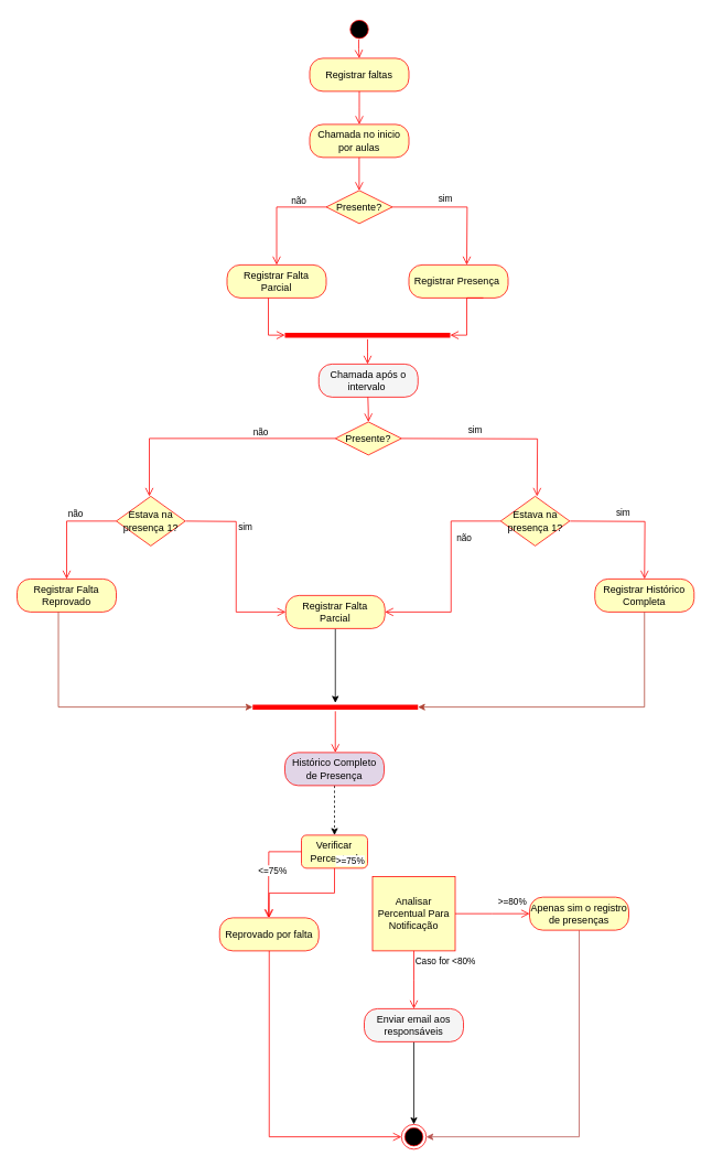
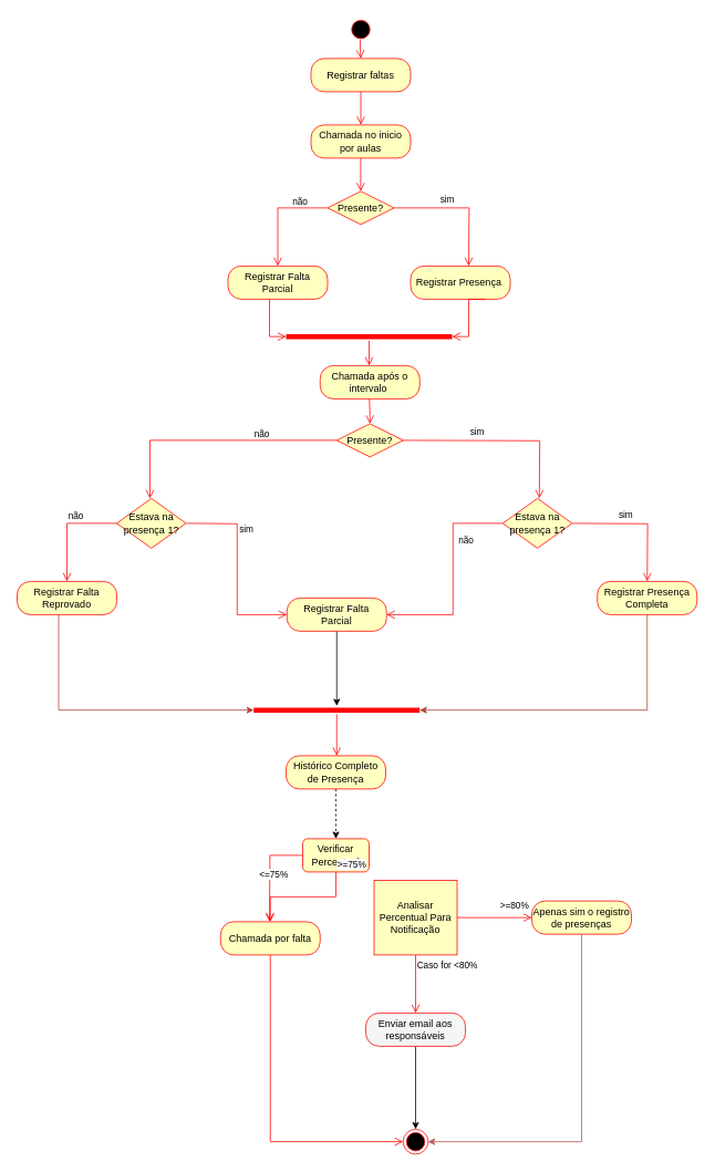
  <mxCell id="0" />
  <mxCell id="1" parent="0" />
  <mxCell id="2" value="" style="ellipse;html=1;shape=startState;fillColor=#000000;strokeColor=#ff0000;" parent="1" vertex="1"><mxGeometry x="419" y="20" width="30" height="30" as="geometry" /></mxCell>
  <mxCell id="3" value="" style="edgeStyle=orthogonalEdgeStyle;html=1;verticalAlign=bottom;endArrow=open;endSize=8;strokeColor=#ff0000;rounded=0;exitX=0.475;exitY=0.911;exitDx=0;exitDy=0;exitPerimeter=0;" parent="1" source="2" edge="1"><mxGeometry relative="1" as="geometry"><mxPoint x="434" y="70" as="targetPoint" /><Array as="points"><mxPoint x="433" y="59" /></Array></mxGeometry></mxCell>
  <mxCell id="4" value="Registrar faltas" style="rounded=1;whiteSpace=wrap;html=1;arcSize=40;fontColor=#000000;fillColor=#ffffc0;strokeColor=#ff0000;" parent="1" vertex="1"><mxGeometry x="374" y="70" width="120" height="40" as="geometry" /></mxCell>
  <mxCell id="5" value="" style="edgeStyle=orthogonalEdgeStyle;html=1;verticalAlign=bottom;endArrow=open;endSize=8;strokeColor=#ff0000;rounded=0;" parent="1" source="4" edge="1"><mxGeometry relative="1" as="geometry"><mxPoint x="434" y="150" as="targetPoint" /></mxGeometry></mxCell>
  <mxCell id="6" value="Chamada no inicio por aulas" style="rounded=1;whiteSpace=wrap;html=1;arcSize=40;fontColor=#000000;fillColor=#ffffc0;strokeColor=#ff0000;" parent="1" vertex="1"><mxGeometry x="374" y="150" width="120" height="40" as="geometry" /></mxCell>
  <mxCell id="7" value="Presente?" style="rhombus;whiteSpace=wrap;html=1;fontColor=#000000;fillColor=#ffffc0;strokeColor=#ff0000;" parent="1" vertex="1"><mxGeometry x="394" y="230" width="80" height="40" as="geometry" /></mxCell>
  <mxCell id="8" value="sim&amp;nbsp;" style="edgeStyle=orthogonalEdgeStyle;html=1;align=left;verticalAlign=bottom;endArrow=open;endSize=8;strokeColor=#ff0000;rounded=0;exitX=1;exitY=0.5;exitDx=0;exitDy=0;" parent="1" source="7" edge="1"><mxGeometry x="-0.329" y="1" relative="1" as="geometry"><mxPoint x="564" y="320" as="targetPoint" /><mxPoint x="484" y="251" as="sourcePoint" /><mxPoint as="offset" /></mxGeometry></mxCell>
  <mxCell id="9" value="" style="edgeStyle=orthogonalEdgeStyle;html=1;verticalAlign=bottom;endArrow=open;endSize=8;strokeColor=#ff0000;rounded=0;" parent="1" edge="1"><mxGeometry relative="1" as="geometry"><mxPoint x="433.86" y="230" as="targetPoint" /><mxPoint x="433.86" y="190" as="sourcePoint" /></mxGeometry></mxCell>
  <mxCell id="10" value="Registrar Presença&amp;nbsp;" style="rounded=1;whiteSpace=wrap;html=1;arcSize=40;fontColor=#000000;fillColor=#ffffc0;strokeColor=#ff0000;" parent="1" vertex="1"><mxGeometry x="494" y="320" width="120" height="40" as="geometry" /></mxCell>
  <mxCell id="11" value="" style="shape=line;html=1;strokeWidth=6;strokeColor=#ff0000;" parent="1" vertex="1"><mxGeometry x="344" y="400" width="200" height="10" as="geometry" /></mxCell>
  <mxCell id="12" value="" style="edgeStyle=orthogonalEdgeStyle;html=1;verticalAlign=bottom;endArrow=open;endSize=8;strokeColor=#ff0000;rounded=0;" parent="1" source="11" edge="1"><mxGeometry relative="1" as="geometry"><mxPoint x="444" y="440" as="targetPoint" /></mxGeometry></mxCell>
  <mxCell id="13" value="" style="edgeStyle=orthogonalEdgeStyle;html=1;align=left;verticalAlign=bottom;endArrow=open;endSize=8;strokeColor=#ff0000;rounded=0;entryX=1;entryY=0.5;entryDx=0;entryDy=0;entryPerimeter=0;exitX=0.75;exitY=1;exitDx=0;exitDy=0;" parent="1" source="10" target="11" edge="1"><mxGeometry x="-0.329" y="1" relative="1" as="geometry"><mxPoint x="694" y="410" as="targetPoint" /><mxPoint x="614" y="341" as="sourcePoint" /><mxPoint as="offset" /><Array as="points"><mxPoint x="564" y="360" /><mxPoint x="564" y="405" /></Array></mxGeometry></mxCell>
- <mxCell id="14" value="Chamada após o intervalo&amp;nbsp;" style="rounded=1;whiteSpace=wrap;html=1;arcSize=40;fontColor=#000000;fillColor=#f5f5f5;strokeColor=#ff0000;" parent="1" vertex="1"><mxGeometry x="385" y="440" width="120" height="40" as="geometry" /></mxCell>
+ <mxCell id="14" value="Chamada após o intervalo&amp;nbsp;" style="rounded=1;whiteSpace=wrap;html=1;arcSize=40;fontColor=#000000;fillColor=#ffffc0;strokeColor=#ff0000;" parent="1" vertex="1"><mxGeometry x="385" y="440" width="120" height="40" as="geometry" /></mxCell>
  <mxCell id="15" value="Presente?" style="rhombus;whiteSpace=wrap;html=1;fontColor=#000000;fillColor=#ffffc0;strokeColor=#ff0000;" parent="1" vertex="1"><mxGeometry x="405" y="510" width="80" height="40" as="geometry" /></mxCell>
  <mxCell id="16" value="" style="edgeStyle=orthogonalEdgeStyle;html=1;verticalAlign=bottom;endArrow=open;endSize=8;strokeColor=#ff0000;rounded=0;entryX=0.5;entryY=0;entryDx=0;entryDy=0;" parent="1" target="15" edge="1"><mxGeometry relative="1" as="geometry"><mxPoint x="444.82" y="510" as="targetPoint" /><mxPoint x="444.41" y="480" as="sourcePoint" /></mxGeometry></mxCell>
  <mxCell id="17" value="não" style="edgeStyle=orthogonalEdgeStyle;html=1;align=left;verticalAlign=bottom;endArrow=open;endSize=8;strokeColor=#ff0000;rounded=0;exitX=0;exitY=0.5;exitDx=0;exitDy=0;" parent="1" source="7" edge="1"><mxGeometry x="-0.318" y="1" relative="1" as="geometry"><mxPoint x="334" y="320" as="targetPoint" /><mxPoint x="274" y="250" as="sourcePoint" /><mxPoint as="offset" /><Array as="points"><mxPoint x="334" y="250" /><mxPoint x="334" y="320" /></Array></mxGeometry></mxCell>
  <mxCell id="18" value="Registrar Falta Parcial" style="rounded=1;whiteSpace=wrap;html=1;arcSize=40;fontColor=#000000;fillColor=#ffffc0;strokeColor=#ff0000;" parent="1" vertex="1"><mxGeometry x="274" y="320" width="120" height="40" as="geometry" /></mxCell>
  <mxCell id="19" value="" style="edgeStyle=orthogonalEdgeStyle;html=1;align=left;verticalAlign=bottom;endArrow=open;endSize=8;strokeColor=#ff0000;rounded=0;" parent="1" edge="1"><mxGeometry x="-0.329" y="1" relative="1" as="geometry"><mxPoint x="344" y="405" as="targetPoint" /><mxPoint x="324" y="360" as="sourcePoint" /><mxPoint as="offset" /><Array as="points"><mxPoint x="324" y="360" /><mxPoint x="324" y="405" /></Array></mxGeometry></mxCell>
  <mxCell id="20" value="não" style="edgeStyle=orthogonalEdgeStyle;html=1;align=left;verticalAlign=bottom;endArrow=open;endSize=8;strokeColor=#ff0000;rounded=0;exitX=0;exitY=0.5;exitDx=0;exitDy=0;" parent="1" source="15" edge="1"><mxGeometry x="-0.318" y="1" relative="1" as="geometry"><mxPoint x="180" y="600" as="targetPoint" /><mxPoint x="281.5" y="530" as="sourcePoint" /><mxPoint as="offset" /><Array as="points"><mxPoint x="180" y="530" /></Array></mxGeometry></mxCell>
  <mxCell id="21" value="sim&amp;nbsp;" style="edgeStyle=orthogonalEdgeStyle;html=1;align=left;verticalAlign=bottom;endArrow=open;endSize=8;strokeColor=#ff0000;rounded=0;exitX=1.012;exitY=0.501;exitDx=0;exitDy=0;exitPerimeter=0;" parent="1" edge="1"><mxGeometry x="-0.329" y="1" relative="1" as="geometry"><mxPoint x="649.04" y="600" as="targetPoint" /><mxPoint x="485" y="530.04" as="sourcePoint" /><mxPoint as="offset" /></mxGeometry></mxCell>
  <mxCell id="22" value="Estava na presença 1?" style="rhombus;whiteSpace=wrap;html=1;fontColor=#000000;fillColor=#ffffc0;strokeColor=#ff0000;" parent="1" vertex="1"><mxGeometry x="140" y="600" width="83.5" height="60" as="geometry" /></mxCell>
  <mxCell id="23" value="não" style="edgeStyle=orthogonalEdgeStyle;html=1;align=left;verticalAlign=bottom;endArrow=open;endSize=8;strokeColor=#ff0000;rounded=0;exitX=0;exitY=0.5;exitDx=0;exitDy=0;" parent="1" edge="1"><mxGeometry x="-0.077" relative="1" as="geometry"><mxPoint x="80" y="700" as="targetPoint" /><mxPoint x="140" y="630" as="sourcePoint" /><mxPoint as="offset" /><Array as="points"><mxPoint x="80" y="630" /><mxPoint x="80" y="700" /></Array></mxGeometry></mxCell>
  <mxCell id="24" value="sim&amp;nbsp;" style="edgeStyle=orthogonalEdgeStyle;html=1;align=left;verticalAlign=bottom;endArrow=open;endSize=8;strokeColor=#ff0000;rounded=0;exitX=1;exitY=0.5;exitDx=0;exitDy=0;entryX=0;entryY=0.5;entryDx=0;entryDy=0;" parent="1" target="27" edge="1"><mxGeometry x="-0.329" y="1" relative="1" as="geometry"><mxPoint x="310" y="630" as="targetPoint" /><mxPoint x="224" y="630" as="sourcePoint" /><mxPoint as="offset" /></mxGeometry></mxCell>
  <mxCell id="25" value="Registrar Falta Reprovado" style="rounded=1;whiteSpace=wrap;html=1;arcSize=40;fontColor=#000000;fillColor=#ffffc0;strokeColor=#ff0000;" parent="1" vertex="1"><mxGeometry x="20" y="700" width="120" height="40" as="geometry" /></mxCell>
  <mxCell id="26" value="" style="edgeStyle=orthogonalEdgeStyle;rounded=0;orthogonalLoop=1;jettySize=auto;html=1;" parent="1" source="27" target="32" edge="1"><mxGeometry relative="1" as="geometry" /></mxCell>
  <mxCell id="27" value="Registrar Falta Parcial" style="rounded=1;whiteSpace=wrap;html=1;arcSize=40;fontColor=#000000;fillColor=#ffffc0;strokeColor=#ff0000;" parent="1" vertex="1"><mxGeometry x="345" y="720" width="120" height="40" as="geometry" /></mxCell>
  <mxCell id="28" value="Estava na presença 1?" style="rhombus;whiteSpace=wrap;html=1;fontColor=#000000;fillColor=#ffffc0;strokeColor=#ff0000;" parent="1" vertex="1"><mxGeometry x="605" y="600" width="83.5" height="60" as="geometry" /></mxCell>
  <mxCell id="29" value="não" style="edgeStyle=orthogonalEdgeStyle;html=1;align=left;verticalAlign=bottom;endArrow=open;endSize=8;strokeColor=#ff0000;rounded=0;exitX=0;exitY=0.5;exitDx=0;exitDy=0;entryX=1;entryY=0.5;entryDx=0;entryDy=0;" parent="1" target="27" edge="1"><mxGeometry x="-0.28" y="5" relative="1" as="geometry"><mxPoint x="545" y="700" as="targetPoint" /><mxPoint x="605" y="630" as="sourcePoint" /><mxPoint y="-1" as="offset" /><Array as="points"><mxPoint x="545" y="630" /><mxPoint x="545" y="740" /></Array></mxGeometry></mxCell>
  <mxCell id="30" value="sim&amp;nbsp;" style="edgeStyle=orthogonalEdgeStyle;html=1;align=left;verticalAlign=bottom;endArrow=open;endSize=8;strokeColor=#ff0000;rounded=0;exitX=1;exitY=0.5;exitDx=0;exitDy=0;" parent="1" edge="1"><mxGeometry x="-0.329" y="1" relative="1" as="geometry"><mxPoint x="779" y="700" as="targetPoint" /><mxPoint x="689" y="630" as="sourcePoint" /><mxPoint as="offset" /></mxGeometry></mxCell>
- <mxCell id="31" value="Registrar Histórico Completa" style="rounded=1;whiteSpace=wrap;html=1;arcSize=40;fontColor=#000000;fillColor=#ffffc0;strokeColor=#ff0000;" parent="1" vertex="1"><mxGeometry x="719" y="700" width="120" height="40" as="geometry" /></mxCell>
+ <mxCell id="31" value="Registrar Presença Completa" style="rounded=1;whiteSpace=wrap;html=1;arcSize=40;fontColor=#000000;fillColor=#ffffc0;strokeColor=#ff0000;" parent="1" vertex="1"><mxGeometry x="719" y="700" width="120" height="40" as="geometry" /></mxCell>
  <mxCell id="32" value="" style="shape=line;html=1;strokeWidth=6;strokeColor=#ff0000;" parent="1" vertex="1"><mxGeometry x="305" y="850" width="200" height="10" as="geometry" /></mxCell>
  <mxCell id="33" value="" style="edgeStyle=orthogonalEdgeStyle;html=1;verticalAlign=bottom;endArrow=open;endSize=8;strokeColor=#ff0000;rounded=0;" parent="1" source="32" edge="1"><mxGeometry relative="1" as="geometry"><mxPoint x="405" y="910" as="targetPoint" /></mxGeometry></mxCell>
  <mxCell id="34" style="edgeStyle=orthogonalEdgeStyle;rounded=0;orthogonalLoop=1;jettySize=auto;html=1;entryX=0;entryY=0.5;entryDx=0;entryDy=0;entryPerimeter=0;fillColor=#fad9d5;strokeColor=#ae4132;" parent="1" source="25" target="32" edge="1"><mxGeometry relative="1" as="geometry"><Array as="points"><mxPoint x="70" y="855" /></Array></mxGeometry></mxCell>
  <mxCell id="35" style="edgeStyle=orthogonalEdgeStyle;rounded=0;orthogonalLoop=1;jettySize=auto;html=1;entryX=1;entryY=0.5;entryDx=0;entryDy=0;entryPerimeter=0;fillColor=#fad9d5;strokeColor=#ae4132;" parent="1" source="31" target="32" edge="1"><mxGeometry relative="1" as="geometry"><Array as="points"><mxPoint x="779" y="855" /></Array></mxGeometry></mxCell>
  <mxCell id="36" style="edgeStyle=orthogonalEdgeStyle;rounded=0;orthogonalLoop=1;jettySize=auto;html=1;entryX=0.5;entryY=0;entryDx=0;entryDy=0;dashed=1;" parent="1" source="37" target="38" edge="1"><mxGeometry relative="1" as="geometry" /></mxCell>
- <mxCell id="37" value="Histórico Completo de Presença" style="rounded=1;whiteSpace=wrap;html=1;arcSize=40;fontColor=#000000;fillColor=#e1d5e7;strokeColor=#ff0000;" parent="1" vertex="1"><mxGeometry x="344" y="910" width="120" height="40" as="geometry" /></mxCell>
+ <mxCell id="37" value="Histórico Completo de Presença" style="rounded=1;whiteSpace=wrap;html=1;arcSize=40;fontColor=#000000;fillColor=#ffffc0;strokeColor=#ff0000;" parent="1" vertex="1"><mxGeometry x="344" y="910" width="120" height="40" as="geometry" /></mxCell>
  <mxCell id="38" value="Verificar Percentual" style="whiteSpace=wrap;html=1;fontColor=#000000;fillColor=#ffffc0;strokeColor=#ff0000;rounded=1;" parent="1" vertex="1"><mxGeometry x="364" y="1010" width="80" height="40" as="geometry" /></mxCell>
  <mxCell id="39" value="&amp;gt;=75%" style="edgeStyle=orthogonalEdgeStyle;html=1;align=left;verticalAlign=bottom;endArrow=open;endSize=8;strokeColor=#ff0000;rounded=0;" parent="1" source="38" target="41" edge="1"><mxGeometry x="-1" relative="1" as="geometry"><mxPoint x="500" y="1110" as="targetPoint" /><mxPoint as="offset" /></mxGeometry></mxCell>
  <mxCell id="40" value="&amp;lt;=75%" style="edgeStyle=orthogonalEdgeStyle;html=1;align=left;verticalAlign=top;endArrow=open;endSize=8;strokeColor=#ff0000;rounded=0;exitX=0;exitY=0.5;exitDx=0;exitDy=0;" parent="1" source="38" edge="1"><mxGeometry x="-0.17" y="-14" relative="1" as="geometry"><mxPoint x="324" y="1110" as="targetPoint" /><mxPoint x="360" y="1031" as="sourcePoint" /><mxPoint as="offset" /></mxGeometry></mxCell>
- <mxCell id="41" value="Reprovado por falta" style="rounded=1;whiteSpace=wrap;html=1;arcSize=40;fontColor=#000000;fillColor=#ffffc0;strokeColor=#ff0000;" parent="1" vertex="1"><mxGeometry x="265" y="1110" width="120" height="40" as="geometry" /></mxCell>
+ <mxCell id="41" value="Chamada por falta" style="rounded=1;whiteSpace=wrap;html=1;arcSize=40;fontColor=#000000;fillColor=#ffffc0;strokeColor=#ff0000;" parent="1" vertex="1"><mxGeometry x="265" y="1110" width="120" height="40" as="geometry" /></mxCell>
  <mxCell id="42" value="" style="edgeStyle=orthogonalEdgeStyle;html=1;verticalAlign=bottom;endArrow=open;endSize=8;strokeColor=#ff0000;rounded=0;entryX=0;entryY=0.5;entryDx=0;entryDy=0;" parent="1" source="41" target="50" edge="1"><mxGeometry relative="1" as="geometry"><mxPoint x="325" y="1210" as="targetPoint" /><Array as="points"><mxPoint x="325" y="1375" /></Array></mxGeometry></mxCell>
  <mxCell id="43" value="Analisar Percentual Para Notificação" style="whiteSpace=wrap;html=1;fontColor=#000000;fillColor=#ffffc0;strokeColor=#ff0000;rounded=0;" parent="1" vertex="1"><mxGeometry x="450" y="1060" width="100" height="90" as="geometry" /></mxCell>
  <mxCell id="44" value="&amp;gt;=80%" style="edgeStyle=orthogonalEdgeStyle;html=1;align=left;verticalAlign=bottom;endArrow=open;endSize=8;strokeColor=#ff0000;rounded=0;" parent="1" source="43" edge="1"><mxGeometry x="0.117" y="5" relative="1" as="geometry"><mxPoint x="640" y="1105" as="targetPoint" /><mxPoint as="offset" /></mxGeometry></mxCell>
  <mxCell id="45" value="Caso for &amp;lt;80%" style="edgeStyle=orthogonalEdgeStyle;html=1;align=left;verticalAlign=top;endArrow=open;endSize=8;strokeColor=#ff0000;rounded=0;" parent="1" source="43" edge="1"><mxGeometry x="-1" relative="1" as="geometry"><mxPoint x="500" y="1220" as="targetPoint" /><mxPoint as="offset" /></mxGeometry></mxCell>
  <mxCell id="46" style="edgeStyle=orthogonalEdgeStyle;rounded=0;orthogonalLoop=1;jettySize=auto;html=1;entryX=0.5;entryY=0;entryDx=0;entryDy=0;" parent="1" source="47" target="50" edge="1"><mxGeometry relative="1" as="geometry" /></mxCell>
  <mxCell id="47" value="Enviar email aos responsáveis" style="rounded=1;whiteSpace=wrap;html=1;arcSize=40;fontColor=#000000;fillColor=#f5f5f5;strokeColor=#ff0000;" parent="1" vertex="1"><mxGeometry x="440" y="1220" width="120" height="40" as="geometry" /></mxCell>
  <mxCell id="48" style="edgeStyle=orthogonalEdgeStyle;rounded=0;orthogonalLoop=1;jettySize=auto;html=1;entryX=1;entryY=0.5;entryDx=0;entryDy=0;fillColor=#f8cecc;strokeColor=#b85450;" parent="1" source="49" target="50" edge="1"><mxGeometry relative="1" as="geometry"><Array as="points"><mxPoint x="700" y="1375" /></Array></mxGeometry></mxCell>
  <mxCell id="49" value="Apenas sim o registro de presenças" style="rounded=1;whiteSpace=wrap;html=1;arcSize=40;fontColor=#000000;fillColor=#ffffc0;strokeColor=#ff0000;" parent="1" vertex="1"><mxGeometry x="640" y="1085" width="120" height="40" as="geometry" /></mxCell>
  <mxCell id="50" value="" style="ellipse;html=1;shape=endState;fillColor=#000000;strokeColor=#ff0000;" parent="1" vertex="1"><mxGeometry x="485" y="1360" width="30" height="30" as="geometry" /></mxCell>
